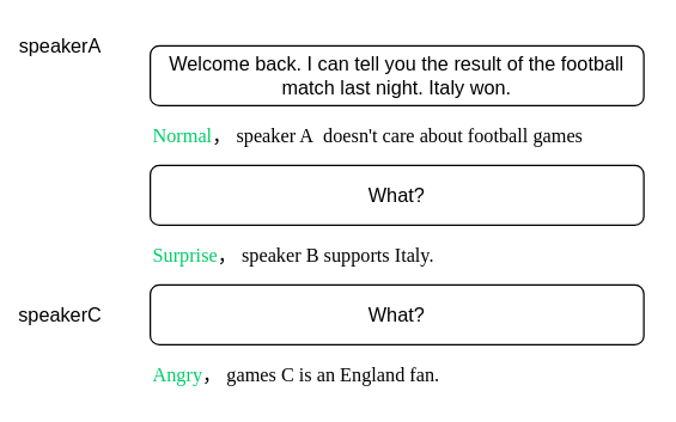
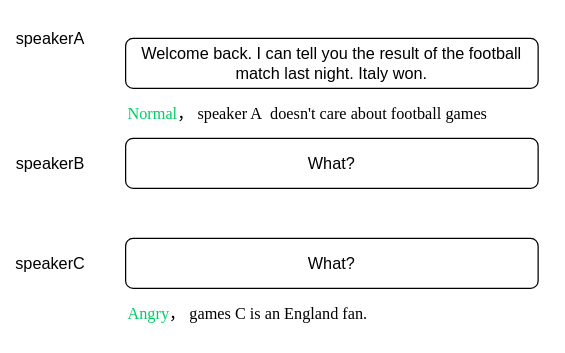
  <mxCell id="0" />
  <mxCell id="1" parent="0" />
  <mxCell id="2" value="Welcome back. I can tell you the result of the football match last night. Italy won." style="rounded=1;whiteSpace=wrap;html=1;fontSize=13;" vertex="1" parent="1"><mxGeometry x="100" y="30" width="330" height="40" as="geometry" /></mxCell>
  <mxCell id="3" value="What?" style="rounded=1;whiteSpace=wrap;html=1;fontSize=13;" vertex="1" parent="1"><mxGeometry x="100" y="110" width="330" height="40" as="geometry" /></mxCell>
  <mxCell id="4" value="What?" style="rounded=1;whiteSpace=wrap;html=1;fontSize=13;" vertex="1" parent="1"><mxGeometry x="100" y="190" width="330" height="40" as="geometry" /></mxCell>
  <mxCell id="5" value="&lt;font face=&quot;Times New Roman&quot; style=&quot;font-size: 13px;&quot;&gt;&lt;font color=&quot;#00cc66&quot; style=&quot;font-size: 13px;&quot;&gt;Normal&lt;/font&gt;， speaker A&amp;nbsp; doesn't care about football games&lt;/font&gt;" style="text;html=1;strokeColor=none;fillColor=none;align=left;verticalAlign=middle;whiteSpace=wrap;rounded=0;fontSize=13;" vertex="1" parent="1"><mxGeometry x="100" y="80" width="330" height="20" as="geometry" /></mxCell>
  <mxCell id="6" value="speakerA" style="text;html=1;strokeColor=none;fillColor=none;align=center;verticalAlign=middle;whiteSpace=wrap;rounded=0;fontSize=13;" vertex="1" parent="1"><mxGeometry x="20" y="20" width="40" height="20" as="geometry" /></mxCell>
+ <mxCell id="7" value="speakerB" style="text;html=1;strokeColor=none;fillColor=none;align=center;verticalAlign=middle;whiteSpace=wrap;rounded=0;fontSize=13;" vertex="1" parent="1"><mxGeometry x="20" y="120" width="40" height="20" as="geometry" /></mxCell>
  <mxCell id="8" value="speakerC" style="text;html=1;strokeColor=none;fillColor=none;align=center;verticalAlign=middle;whiteSpace=wrap;rounded=0;fontSize=13;" vertex="1" parent="1"><mxGeometry x="20" y="200" width="40" height="20" as="geometry" /></mxCell>
- <mxCell id="9" value="&lt;font face=&quot;Times New Roman&quot; style=&quot;font-size: 13px;&quot;&gt;&lt;font color=&quot;#00cc66&quot; style=&quot;font-size: 13px;&quot;&gt;Surprise&lt;/font&gt;， speaker B supports Italy.&lt;/font&gt;" style="text;html=1;strokeColor=none;fillColor=none;align=left;verticalAlign=middle;whiteSpace=wrap;rounded=0;fontSize=13;" vertex="1" parent="1"><mxGeometry x="100" y="160" width="330" height="20" as="geometry" /></mxCell>
  <mxCell id="10" value="&lt;font face=&quot;Times New Roman&quot; style=&quot;font-size: 13px;&quot;&gt;&lt;font color=&quot;#00cc66&quot; style=&quot;font-size: 13px;&quot;&gt;Angry&lt;/font&gt;， games C is an England fan.&lt;/font&gt;" style="text;html=1;strokeColor=none;fillColor=none;align=left;verticalAlign=middle;whiteSpace=wrap;rounded=0;fontSize=13;" vertex="1" parent="1"><mxGeometry x="100" y="240" width="330" height="20" as="geometry" /></mxCell>
